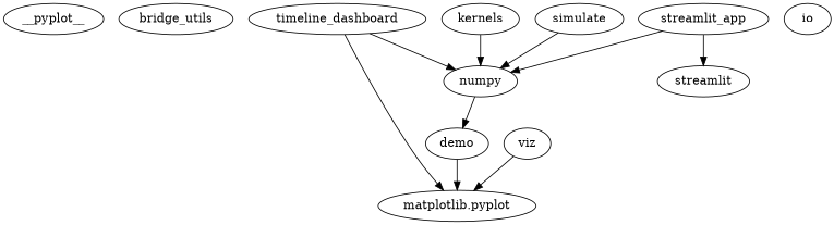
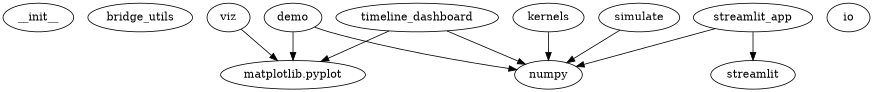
  digraph {
    rankdir=TB
-   n1 [label=__pyplot__]
+   n1 [label=__init__]
    n2 [label=bridge_utils]
    n3 [label=demo]
    "matplotlib.pyplot"
    numpy
    n6 [label=io]
    n7 [label=kernels]
    n8 [label=simulate]
    n9 [label=streamlit_app]
    streamlit
    n11 [label=timeline_dashboard]
    n12 [label=viz]
    n3 -> "matplotlib.pyplot"
-   numpy -> n3
+   n3 -> numpy
    n7 -> numpy
    n8 -> numpy
    n9 -> numpy
    n9 -> streamlit
    n11 -> "matplotlib.pyplot"
    n11 -> numpy
    n12 -> "matplotlib.pyplot"
  }
